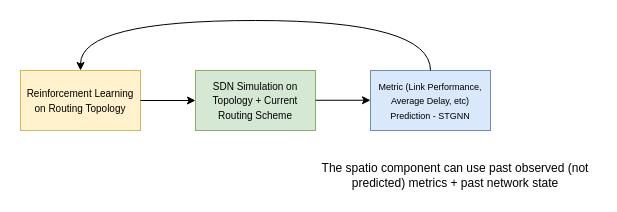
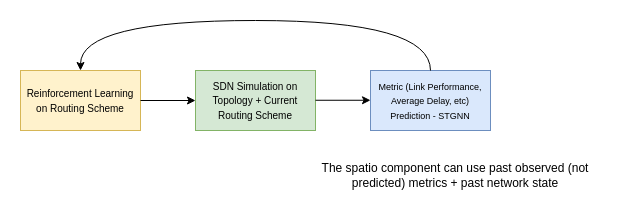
  <mxCell id="0" />
  <mxCell id="1" parent="0" />
  <mxCell id="2" value="&lt;font style=&quot;font-size: 10px;&quot;&gt;SDN Simulation on Topology + Current Routing Scheme&lt;/font&gt;" style="whiteSpace=wrap;html=1;fillColor=#d5e8d4;strokeColor=#82b366;" parent="1" vertex="1"><mxGeometry x="195" y="70" width="120" height="60" as="geometry" /></mxCell>
  <mxCell id="3" value="&lt;font style=&quot;font-size: 9px;&quot;&gt;Metric (Link Performance, Average Delay, etc) Prediction - STGNN&lt;/font&gt;" style="whiteSpace=wrap;html=1;fillColor=#dae8fc;strokeColor=#6c8ebf;" parent="1" vertex="1"><mxGeometry x="370" y="70" width="120" height="60" as="geometry" /></mxCell>
- <mxCell id="4" value="&lt;font style=&quot;font-size: 10px;&quot;&gt;Reinforcement Learning on Routing Topology&lt;/font&gt;" style="whiteSpace=wrap;html=1;fillColor=#fff2cc;strokeColor=#d6b656;" vertex="1" parent="1"><mxGeometry x="20" y="70" width="120" height="60" as="geometry" /></mxCell>
+ <mxCell id="4" value="&lt;font style=&quot;font-size: 10px;&quot;&gt;Reinforcement Learning on Routing Scheme&lt;/font&gt;" style="whiteSpace=wrap;html=1;fillColor=#fff2cc;strokeColor=#d6b656;" vertex="1" parent="1"><mxGeometry x="20" y="70" width="120" height="60" as="geometry" /></mxCell>
  <mxCell id="5" value="The spatio component can use past observed (not predicted) metrics + past network state" style="text;strokeColor=none;align=center;fillColor=none;html=1;verticalAlign=middle;whiteSpace=wrap;rounded=0;" vertex="1" parent="1"><mxGeometry x="315" y="160" width="280" height="30" as="geometry" /></mxCell>
  <mxCell id="6" value="" style="edgeStyle=none;orthogonalLoop=1;jettySize=auto;html=1;entryX=0;entryY=0.5;entryDx=0;entryDy=0;exitX=1;exitY=0.5;exitDx=0;exitDy=0;" edge="1" parent="1" source="4" target="2"><mxGeometry width="100" relative="1" as="geometry"><mxPoint x="110" y="240" as="sourcePoint" /><mxPoint x="210" y="240" as="targetPoint" /><Array as="points" /></mxGeometry></mxCell>
  <mxCell id="7" value="" style="edgeStyle=none;orthogonalLoop=1;jettySize=auto;html=1;entryX=0;entryY=0.5;entryDx=0;entryDy=0;exitX=1;exitY=0.5;exitDx=0;exitDy=0;" edge="1" parent="1"><mxGeometry width="100" relative="1" as="geometry"><mxPoint x="315" y="99.76" as="sourcePoint" /><mxPoint x="370" y="99.76" as="targetPoint" /><Array as="points" /></mxGeometry></mxCell>
  <mxCell id="8" value="" style="edgeStyle=orthogonalEdgeStyle;orthogonalLoop=1;jettySize=auto;html=1;entryX=0.5;entryY=0;entryDx=0;entryDy=0;exitX=0.5;exitY=0;exitDx=0;exitDy=0;curved=1;" edge="1" parent="1" source="3" target="4"><mxGeometry width="100" relative="1" as="geometry"><mxPoint x="160" y="120" as="sourcePoint" /><mxPoint x="215" y="120" as="targetPoint" /><Array as="points"><mxPoint x="430" y="20" /><mxPoint x="80" y="20" /></Array></mxGeometry></mxCell>
